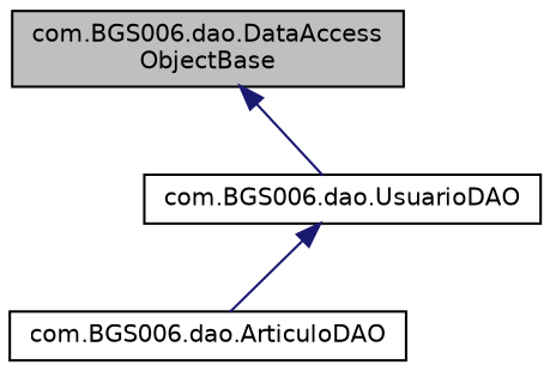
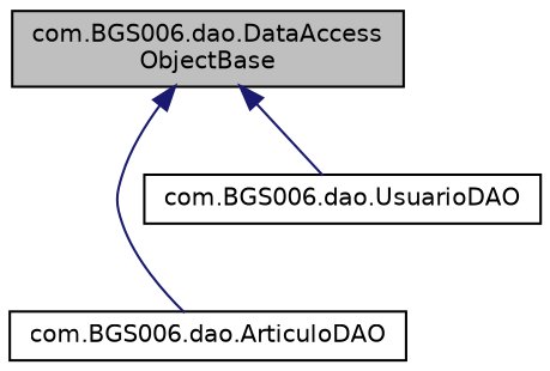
  digraph {
    node [color=black fillcolor=white fontname=Helvetica fontsize=10 shape=record style=filled]
    edge [color=midnightblue dir=back fontname=Helvetica fontsize=10 labelfontname=Helvetica labelfontsize=10 style=solid]
    n1 [fillcolor=grey75 fontcolor=black height=0.2 label="com.BGS006.dao.DataAccess\lObjectBase" width=0.4]
    n2 [height=0.2 label="com.BGS006.dao.ArticuloDAO" width=0.4]
    n3 [height=0.2 label="com.BGS006.dao.UsuarioDAO" width=0.4]
-   n3 -> n2
+   n1 -> n2
    n1 -> n3
  }
